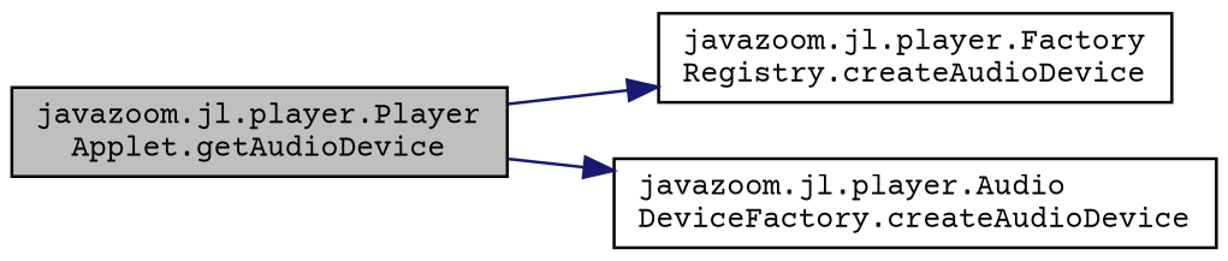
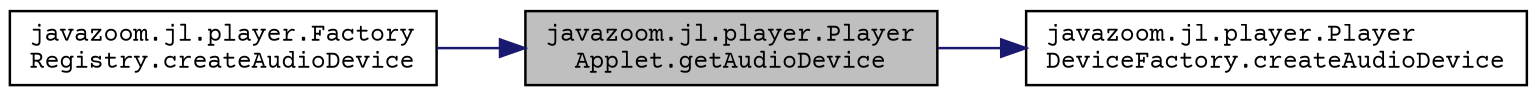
  digraph {
    fontname="Courier Prime"
    rankdir=LR
    node [color=black fillcolor=white fontname="Courier Prime" fontsize=10 shape=record style=filled]
    edge [color=midnightblue fontname="Courier Prime" fontsize=10 labelfontname=Helvetica labelfontsize=10 style=solid]
    n1 [fillcolor=grey75 fontcolor=black height=0.2 label="javazoom.jl.player.Player\lApplet.getAudioDevice" width=0.4]
    n2 [height=0.2 label="javazoom.jl.player.Factory\lRegistry.createAudioDevice" width=0.4]
-   n3 [height=0.2 label="javazoom.jl.player.Audio\lDeviceFactory.createAudioDevice" width=0.4]
-   n1 -> n2
+   n3 [height=0.2 label="javazoom.jl.player.Player\lDeviceFactory.createAudioDevice" width=0.4]
+   n2 -> n1
    n1 -> n3
  }
